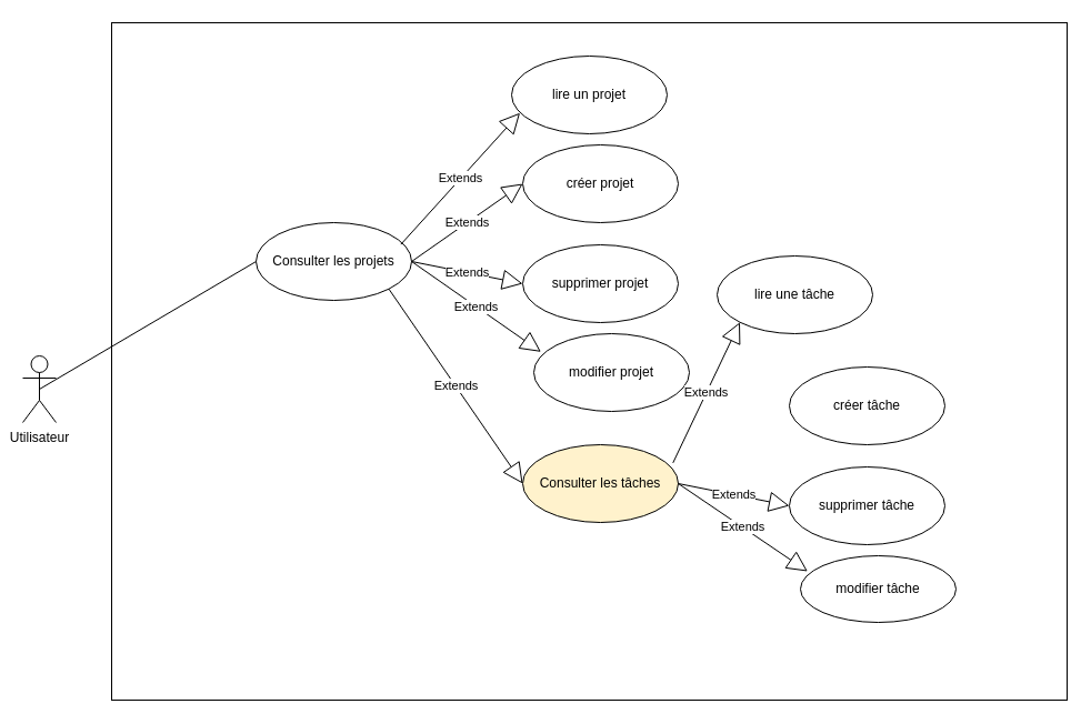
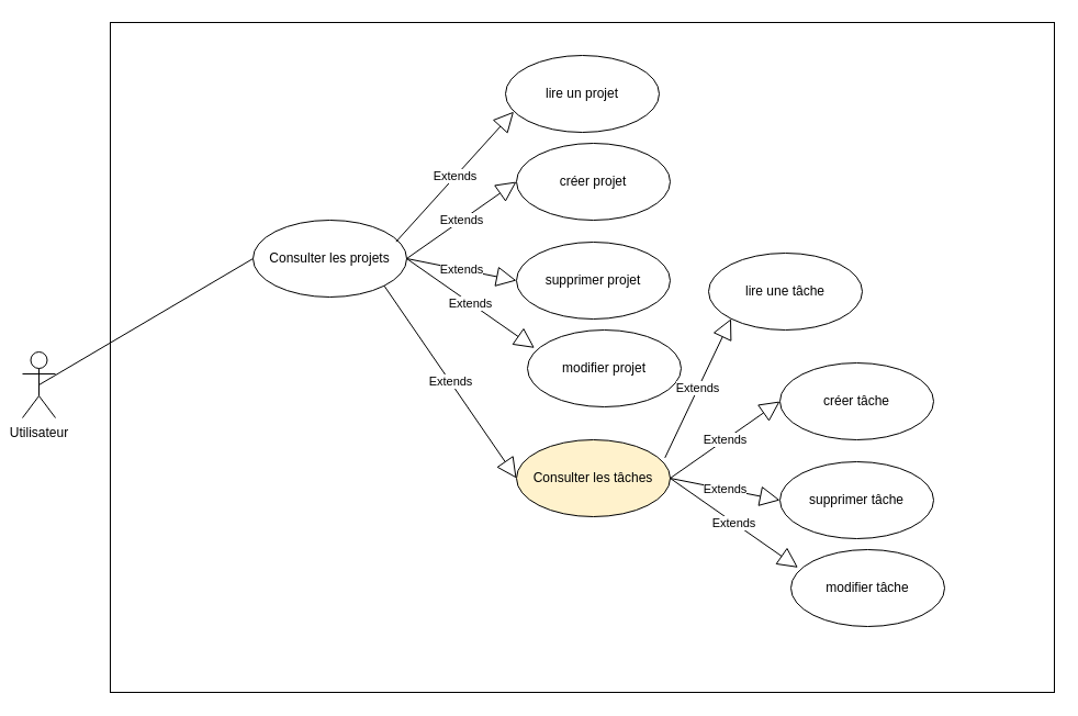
  <mxCell id="0" />
  <mxCell id="1" parent="0" />
  <mxCell id="2" value="" style="rounded=0;whiteSpace=wrap;html=1;" parent="1" vertex="1"><mxGeometry x="100" y="20" width="860" height="610" as="geometry" /></mxCell>
  <mxCell id="3" value="&lt;div&gt;Utilisateur&lt;/div&gt;" style="shape=umlActor;verticalLabelPosition=bottom;verticalAlign=top;html=1;outlineConnect=0;" parent="1" vertex="1"><mxGeometry x="20" y="320" width="30" height="60" as="geometry" /></mxCell>
  <mxCell id="4" value="Consulter les projets" style="ellipse;whiteSpace=wrap;html=1;" parent="1" vertex="1"><mxGeometry x="230" y="200" width="140" height="70" as="geometry" /></mxCell>
  <mxCell id="5" value="" style="endArrow=none;html=1;rounded=0;exitX=0.5;exitY=0.5;exitDx=0;exitDy=0;exitPerimeter=0;entryX=0;entryY=0.5;entryDx=0;entryDy=0;" parent="1" source="3" target="4" edge="1"><mxGeometry width="50" height="50" relative="1" as="geometry"><mxPoint x="360" y="390" as="sourcePoint" /><mxPoint x="410" y="340" as="targetPoint" /></mxGeometry></mxCell>
  <mxCell id="6" value="créer projet" style="ellipse;whiteSpace=wrap;html=1;" parent="1" vertex="1"><mxGeometry x="470" y="130" width="140" height="70" as="geometry" /></mxCell>
  <mxCell id="7" value="supprimer projet" style="ellipse;whiteSpace=wrap;html=1;" parent="1" vertex="1"><mxGeometry x="470" y="220" width="140" height="70" as="geometry" /></mxCell>
  <mxCell id="8" value="modifier projet" style="ellipse;whiteSpace=wrap;html=1;" parent="1" vertex="1"><mxGeometry x="480" y="300" width="140" height="70" as="geometry" /></mxCell>
  <mxCell id="9" value="Extends" style="endArrow=block;endSize=16;endFill=0;html=1;rounded=0;exitX=1;exitY=0.5;exitDx=0;exitDy=0;entryX=0;entryY=0.5;entryDx=0;entryDy=0;" parent="1" source="4" target="6" edge="1"><mxGeometry width="160" relative="1" as="geometry"><mxPoint x="300" y="370" as="sourcePoint" /><mxPoint x="460" y="370" as="targetPoint" /></mxGeometry></mxCell>
  <mxCell id="10" value="Extends" style="endArrow=block;endSize=16;endFill=0;html=1;rounded=0;exitX=1;exitY=1;exitDx=0;exitDy=0;entryX=0;entryY=0.5;entryDx=0;entryDy=0;" parent="1" source="4" target="13" edge="1"><mxGeometry width="160" relative="1" as="geometry"><mxPoint x="450" y="520" as="sourcePoint" /><mxPoint x="610" y="520" as="targetPoint" /></mxGeometry></mxCell>
  <mxCell id="11" value="Extends" style="endArrow=block;endSize=16;endFill=0;html=1;rounded=0;exitX=1;exitY=0.5;exitDx=0;exitDy=0;entryX=0.046;entryY=0.234;entryDx=0;entryDy=0;entryPerimeter=0;" parent="1" source="4" target="8" edge="1"><mxGeometry width="160" relative="1" as="geometry"><mxPoint x="450" y="370" as="sourcePoint" /><mxPoint x="610" y="370" as="targetPoint" /></mxGeometry></mxCell>
  <mxCell id="12" value="Extends" style="endArrow=block;endSize=16;endFill=0;html=1;rounded=0;exitX=1;exitY=0.5;exitDx=0;exitDy=0;entryX=0;entryY=0.5;entryDx=0;entryDy=0;" parent="1" source="4" target="7" edge="1"><mxGeometry width="160" relative="1" as="geometry"><mxPoint x="450" y="370" as="sourcePoint" /><mxPoint x="610" y="370" as="targetPoint" /></mxGeometry></mxCell>
  <mxCell id="13" value="Consulter les tâches" style="ellipse;whiteSpace=wrap;html=1;fillColor=#fff2cc;" parent="1" vertex="1"><mxGeometry x="470" y="400" width="140" height="70" as="geometry" /></mxCell>
  <mxCell id="14" value="créer tâche" style="ellipse;whiteSpace=wrap;html=1;" parent="1" vertex="1"><mxGeometry x="710" y="330" width="140" height="70" as="geometry" /></mxCell>
  <mxCell id="15" value="supprimer tâche" style="ellipse;whiteSpace=wrap;html=1;" parent="1" vertex="1"><mxGeometry x="710" y="420" width="140" height="70" as="geometry" /></mxCell>
- <mxCell id="16" value="modifier tâche" style="ellipse;whiteSpace=wrap;html=1;" parent="1" vertex="1"><mxGeometry x="720" y="500" width="140" height="60" as="geometry" /></mxCell>
+ <mxCell id="16" value="modifier tâche" style="ellipse;whiteSpace=wrap;html=1;" parent="1" vertex="1"><mxGeometry x="720" y="500" width="140" height="70" as="geometry" /></mxCell>
+ <mxCell id="17" value="Extends" style="endArrow=block;endSize=16;endFill=0;html=1;rounded=0;exitX=1;exitY=0.5;exitDx=0;exitDy=0;entryX=0;entryY=0.5;entryDx=0;entryDy=0;" parent="1" source="13" target="14" edge="1"><mxGeometry width="160" relative="1" as="geometry"><mxPoint x="610" y="435" as="sourcePoint" /><mxPoint x="700" y="570" as="targetPoint" /></mxGeometry></mxCell>
  <mxCell id="18" value="Extends" style="endArrow=block;endSize=16;endFill=0;html=1;rounded=0;exitX=1;exitY=0.5;exitDx=0;exitDy=0;entryX=0.046;entryY=0.234;entryDx=0;entryDy=0;entryPerimeter=0;" parent="1" source="13" target="16" edge="1"><mxGeometry width="160" relative="1" as="geometry"><mxPoint x="610" y="435" as="sourcePoint" /><mxPoint x="850" y="570" as="targetPoint" /></mxGeometry></mxCell>
  <mxCell id="19" value="Extends" style="endArrow=block;endSize=16;endFill=0;html=1;rounded=0;exitX=1;exitY=0.5;exitDx=0;exitDy=0;entryX=0;entryY=0.5;entryDx=0;entryDy=0;" parent="1" source="13" target="15" edge="1"><mxGeometry width="160" relative="1" as="geometry"><mxPoint x="610" y="435" as="sourcePoint" /><mxPoint x="850" y="570" as="targetPoint" /></mxGeometry></mxCell>
  <mxCell id="20" value="lire un projet" style="ellipse;whiteSpace=wrap;html=1;" vertex="1" parent="1"><mxGeometry x="460" y="50" width="140" height="70" as="geometry" /></mxCell>
  <mxCell id="21" value="Extends" style="endArrow=block;endSize=16;endFill=0;html=1;rounded=0;exitX=0.931;exitY=0.28;exitDx=0;exitDy=0;entryX=0.054;entryY=0.731;entryDx=0;entryDy=0;entryPerimeter=0;exitPerimeter=0;" edge="1" parent="1" source="4" target="20"><mxGeometry width="160" relative="1" as="geometry"><mxPoint x="350" y="190" as="sourcePoint" /><mxPoint x="450" y="120" as="targetPoint" /></mxGeometry></mxCell>
  <mxCell id="22" value="lire une tâche" style="ellipse;whiteSpace=wrap;html=1;" vertex="1" parent="1"><mxGeometry x="645" y="230" width="140" height="70" as="geometry" /></mxCell>
  <mxCell id="23" value="Extends" style="endArrow=block;endSize=16;endFill=0;html=1;rounded=0;exitX=0.966;exitY=0.234;exitDx=0;exitDy=0;entryX=0;entryY=1;entryDx=0;entryDy=0;exitPerimeter=0;" edge="1" parent="1" source="13" target="22"><mxGeometry width="160" relative="1" as="geometry"><mxPoint x="610" y="400" as="sourcePoint" /><mxPoint x="710" y="330" as="targetPoint" /></mxGeometry></mxCell>
